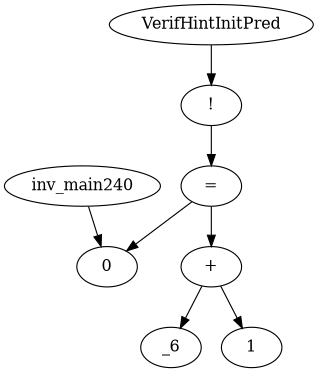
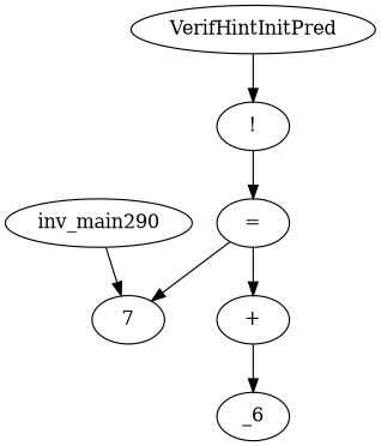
  digraph {
-   n1 [label=inv_main240]
-   n2 [label=0]
+   n1 [label=inv_main290]
+   n2 [label=7]
    n3 [label=VerifHintInitPred]
    n4 [label="!"]
    n5 [label="="]
    n6 [label="+"]
    n7 [label=_6]
-   n8 [label=1]
    n1 -> n2
    n3 -> n4
    n4 -> n5
    n5 -> n2
    n5 -> n6
    n6 -> n7
-   n6 -> n8
  }
